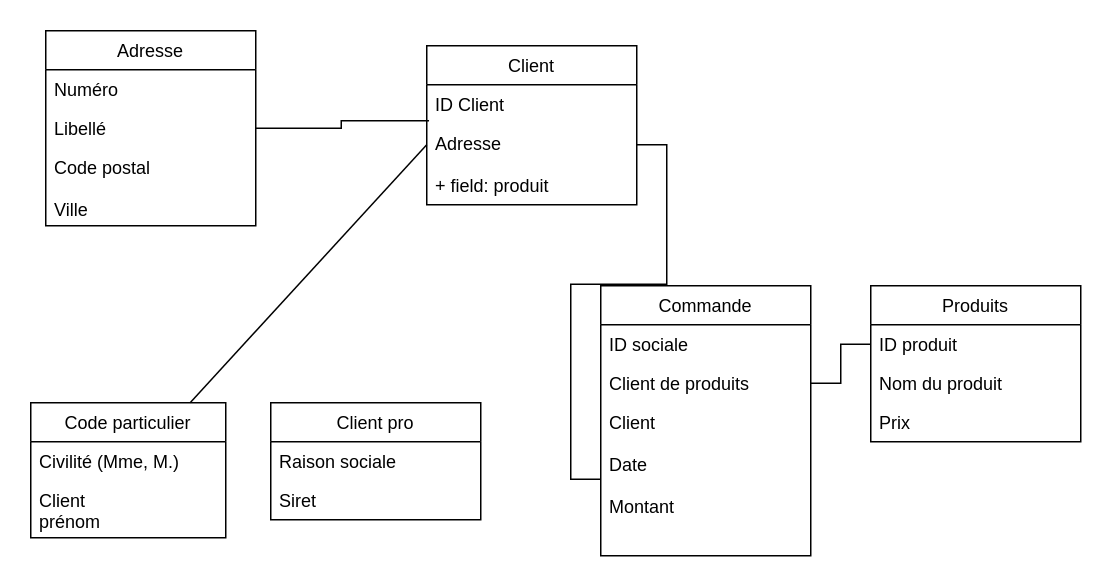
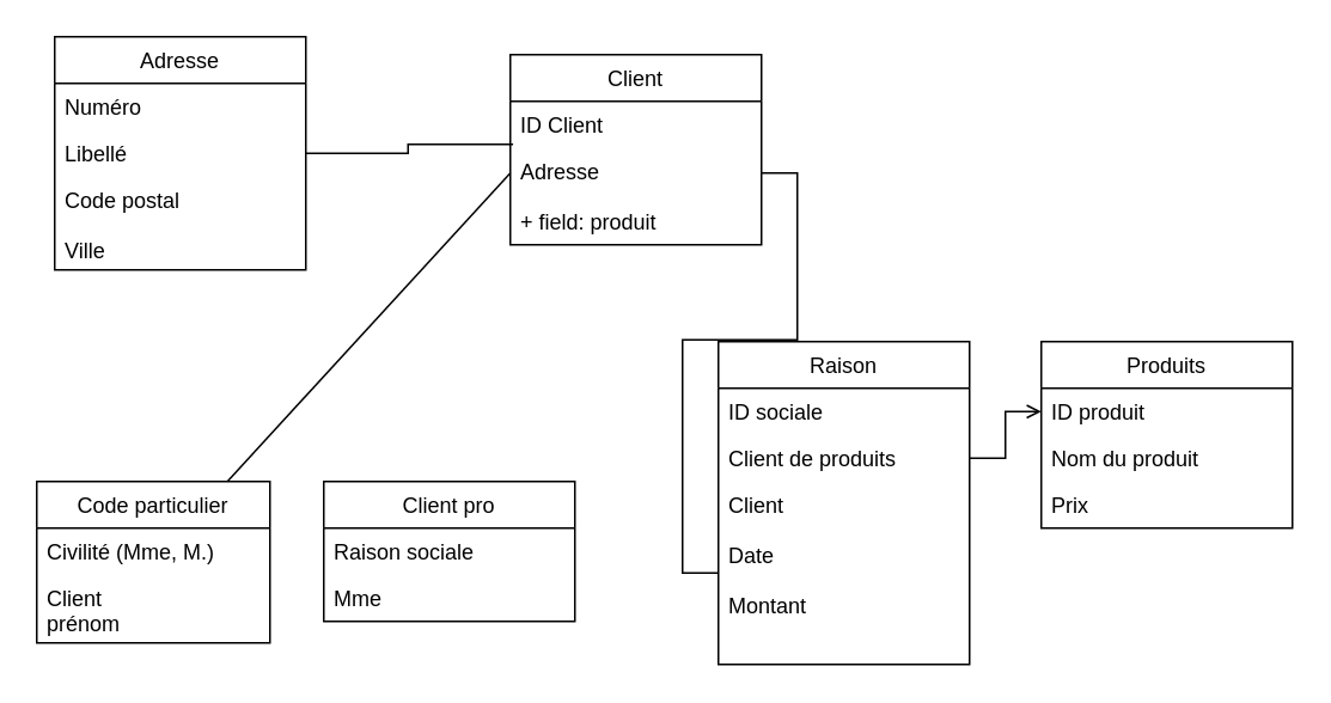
  <mxCell id="0" />
  <mxCell id="1" parent="0" />
  <mxCell id="2" value="Client" style="swimlane;fontStyle=0;childLayout=stackLayout;horizontal=1;startSize=26;fillColor=none;horizontalStack=0;resizeParent=1;resizeParentMax=0;resizeLast=0;collapsible=1;marginBottom=0;" vertex="1" parent="1"><mxGeometry x="284" y="30" width="140" height="106" as="geometry" /></mxCell>
  <mxCell id="3" value="ID Client" style="text;strokeColor=none;fillColor=none;align=left;verticalAlign=top;spacingLeft=4;spacingRight=4;overflow=hidden;rotatable=0;points=[[0,0.5],[1,0.5]];portConstraint=eastwest;" vertex="1" parent="2"><mxGeometry y="26" width="140" height="26" as="geometry" /></mxCell>
  <mxCell id="4" value="Adresse" style="text;strokeColor=none;fillColor=none;align=left;verticalAlign=top;spacingLeft=4;spacingRight=4;overflow=hidden;rotatable=0;points=[[0,0.5],[1,0.5]];portConstraint=eastwest;" vertex="1" parent="2"><mxGeometry y="52" width="140" height="28" as="geometry" /></mxCell>
  <mxCell id="5" value="+ field: produit" style="text;strokeColor=none;fillColor=none;align=left;verticalAlign=top;spacingLeft=4;spacingRight=4;overflow=hidden;rotatable=0;points=[[0,0.5],[1,0.5]];portConstraint=eastwest;" vertex="1" parent="2"><mxGeometry y="80" width="140" height="26" as="geometry" /></mxCell>
- <mxCell id="6" value="Commande" style="swimlane;fontStyle=0;childLayout=stackLayout;horizontal=1;startSize=26;fillColor=none;horizontalStack=0;resizeParent=1;resizeParentMax=0;resizeLast=0;collapsible=1;marginBottom=0;" vertex="1" parent="1"><mxGeometry x="400" y="190" width="140" height="180" as="geometry" /></mxCell>
+ <mxCell id="6" value="Raison" style="swimlane;fontStyle=0;childLayout=stackLayout;horizontal=1;startSize=26;fillColor=none;horizontalStack=0;resizeParent=1;resizeParentMax=0;resizeLast=0;collapsible=1;marginBottom=0;" vertex="1" parent="1"><mxGeometry x="400" y="190" width="140" height="180" as="geometry" /></mxCell>
  <mxCell id="7" value="ID sociale" style="text;strokeColor=none;fillColor=none;align=left;verticalAlign=top;spacingLeft=4;spacingRight=4;overflow=hidden;rotatable=0;points=[[0,0.5],[1,0.5]];portConstraint=eastwest;" vertex="1" parent="6"><mxGeometry y="26" width="140" height="26" as="geometry" /></mxCell>
  <mxCell id="8" value="Client de produits" style="text;strokeColor=none;fillColor=none;align=left;verticalAlign=top;spacingLeft=4;spacingRight=4;overflow=hidden;rotatable=0;points=[[0,0.5],[1,0.5]];portConstraint=eastwest;" vertex="1" parent="6"><mxGeometry y="52" width="140" height="26" as="geometry" /></mxCell>
  <mxCell id="9" value="Client&#10;&#10;Date&#10;&#10;Montant" style="text;strokeColor=none;fillColor=none;align=left;verticalAlign=top;spacingLeft=4;spacingRight=4;overflow=hidden;rotatable=0;points=[[0,0.5],[1,0.5]];portConstraint=eastwest;" vertex="1" parent="6"><mxGeometry y="78" width="140" height="102" as="geometry" /></mxCell>
  <mxCell id="10" value="Produits" style="swimlane;fontStyle=0;childLayout=stackLayout;horizontal=1;startSize=26;fillColor=none;horizontalStack=0;resizeParent=1;resizeParentMax=0;resizeLast=0;collapsible=1;marginBottom=0;" vertex="1" parent="1"><mxGeometry x="580" y="190" width="140" height="104" as="geometry" /></mxCell>
  <mxCell id="11" value="ID produit" style="text;strokeColor=none;fillColor=none;align=left;verticalAlign=top;spacingLeft=4;spacingRight=4;overflow=hidden;rotatable=0;points=[[0,0.5],[1,0.5]];portConstraint=eastwest;" vertex="1" parent="10"><mxGeometry y="26" width="140" height="26" as="geometry" /></mxCell>
  <mxCell id="12" value="Nom du produit" style="text;strokeColor=none;fillColor=none;align=left;verticalAlign=top;spacingLeft=4;spacingRight=4;overflow=hidden;rotatable=0;points=[[0,0.5],[1,0.5]];portConstraint=eastwest;" vertex="1" parent="10"><mxGeometry y="52" width="140" height="26" as="geometry" /></mxCell>
  <mxCell id="13" value="Prix" style="text;strokeColor=none;fillColor=none;align=left;verticalAlign=top;spacingLeft=4;spacingRight=4;overflow=hidden;rotatable=0;points=[[0,0.5],[1,0.5]];portConstraint=eastwest;" vertex="1" parent="10"><mxGeometry y="78" width="140" height="26" as="geometry" /></mxCell>
  <mxCell id="14" style="edgeStyle=orthogonalEdgeStyle;rounded=0;orthogonalLoop=1;jettySize=auto;html=1;endArrow=none;endFill=0;" edge="1" parent="1" source="4" target="9"><mxGeometry relative="1" as="geometry" /></mxCell>
- <mxCell id="15" style="edgeStyle=orthogonalEdgeStyle;rounded=0;orthogonalLoop=1;jettySize=auto;html=1;exitX=1;exitY=0.5;exitDx=0;exitDy=0;entryX=0;entryY=0.5;entryDx=0;entryDy=0;endArrow=none;endFill=0;" edge="1" parent="1" source="8" target="11"><mxGeometry relative="1" as="geometry" /></mxCell>
+ <mxCell id="15" style="edgeStyle=orthogonalEdgeStyle;rounded=0;orthogonalLoop=1;jettySize=auto;html=1;exitX=1;exitY=0.5;exitDx=0;exitDy=0;entryX=0;entryY=0.5;entryDx=0;entryDy=0;endArrow=open;endFill=0;" edge="1" parent="1" source="8" target="11"><mxGeometry relative="1" as="geometry" /></mxCell>
  <mxCell id="16" style="rounded=0;orthogonalLoop=1;jettySize=auto;html=1;entryX=0;entryY=0.5;entryDx=0;entryDy=0;endArrow=none;endFill=0;" edge="1" parent="1" source="17" target="4"><mxGeometry relative="1" as="geometry" /></mxCell>
  <mxCell id="17" value="Code particulier" style="swimlane;fontStyle=0;childLayout=stackLayout;horizontal=1;startSize=26;fillColor=none;horizontalStack=0;resizeParent=1;resizeParentMax=0;resizeLast=0;collapsible=1;marginBottom=0;" vertex="1" parent="1"><mxGeometry x="20" y="268" width="130" height="90" as="geometry" /></mxCell>
  <mxCell id="18" value="Civilité (Mme, M.)" style="text;strokeColor=none;fillColor=none;align=left;verticalAlign=top;spacingLeft=4;spacingRight=4;overflow=hidden;rotatable=0;points=[[0,0.5],[1,0.5]];portConstraint=eastwest;" vertex="1" parent="17"><mxGeometry y="26" width="130" height="26" as="geometry" /></mxCell>
  <mxCell id="19" value="Client &#10;prénom" style="text;strokeColor=none;fillColor=none;align=left;verticalAlign=top;spacingLeft=4;spacingRight=4;overflow=hidden;rotatable=0;points=[[0,0.5],[1,0.5]];portConstraint=eastwest;" vertex="1" parent="17"><mxGeometry y="52" width="130" height="38" as="geometry" /></mxCell>
  <mxCell id="20" value="Client pro" style="swimlane;fontStyle=0;childLayout=stackLayout;horizontal=1;startSize=26;fillColor=none;horizontalStack=0;resizeParent=1;resizeParentMax=0;resizeLast=0;collapsible=1;marginBottom=0;" vertex="1" parent="1"><mxGeometry x="180" y="268" width="140" height="78" as="geometry" /></mxCell>
  <mxCell id="21" value="Raison sociale" style="text;strokeColor=none;fillColor=none;align=left;verticalAlign=top;spacingLeft=4;spacingRight=4;overflow=hidden;rotatable=0;points=[[0,0.5],[1,0.5]];portConstraint=eastwest;" vertex="1" parent="20"><mxGeometry y="26" width="140" height="26" as="geometry" /></mxCell>
- <mxCell id="22" value="Siret" style="text;strokeColor=none;fillColor=none;align=left;verticalAlign=top;spacingLeft=4;spacingRight=4;overflow=hidden;rotatable=0;points=[[0,0.5],[1,0.5]];portConstraint=eastwest;" vertex="1" parent="20"><mxGeometry y="52" width="140" height="26" as="geometry" /></mxCell>
+ <mxCell id="22" value="Mme" style="text;strokeColor=none;fillColor=none;align=left;verticalAlign=top;spacingLeft=4;spacingRight=4;overflow=hidden;rotatable=0;points=[[0,0.5],[1,0.5]];portConstraint=eastwest;" vertex="1" parent="20"><mxGeometry y="52" width="140" height="26" as="geometry" /></mxCell>
  <mxCell id="23" value="Adresse" style="swimlane;fontStyle=0;childLayout=stackLayout;horizontal=1;startSize=26;fillColor=none;horizontalStack=0;resizeParent=1;resizeParentMax=0;resizeLast=0;collapsible=1;marginBottom=0;" vertex="1" parent="1"><mxGeometry x="30" y="20" width="140" height="130" as="geometry" /></mxCell>
  <mxCell id="24" value="Numéro" style="text;strokeColor=none;fillColor=none;align=left;verticalAlign=top;spacingLeft=4;spacingRight=4;overflow=hidden;rotatable=0;points=[[0,0.5],[1,0.5]];portConstraint=eastwest;" vertex="1" parent="23"><mxGeometry y="26" width="140" height="26" as="geometry" /></mxCell>
  <mxCell id="25" value="Libellé" style="text;strokeColor=none;fillColor=none;align=left;verticalAlign=top;spacingLeft=4;spacingRight=4;overflow=hidden;rotatable=0;points=[[0,0.5],[1,0.5]];portConstraint=eastwest;" vertex="1" parent="23"><mxGeometry y="52" width="140" height="26" as="geometry" /></mxCell>
  <mxCell id="26" value="Code postal&#10;&#10;Ville" style="text;strokeColor=none;fillColor=none;align=left;verticalAlign=top;spacingLeft=4;spacingRight=4;overflow=hidden;rotatable=0;points=[[0,0.5],[1,0.5]];portConstraint=eastwest;" vertex="1" parent="23"><mxGeometry y="78" width="140" height="52" as="geometry" /></mxCell>
  <mxCell id="27" style="edgeStyle=orthogonalEdgeStyle;rounded=0;orthogonalLoop=1;jettySize=auto;html=1;exitX=1;exitY=0.5;exitDx=0;exitDy=0;entryX=0.011;entryY=-0.071;entryDx=0;entryDy=0;entryPerimeter=0;endArrow=none;endFill=0;" edge="1" parent="1" source="25" target="4"><mxGeometry relative="1" as="geometry" /></mxCell>
